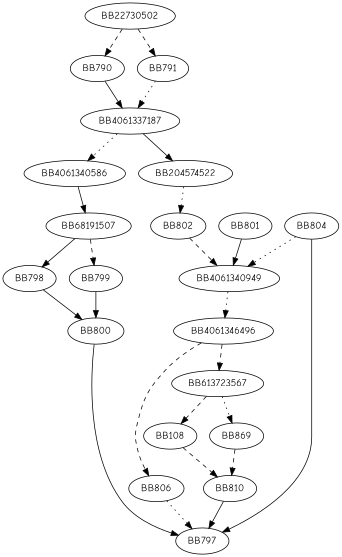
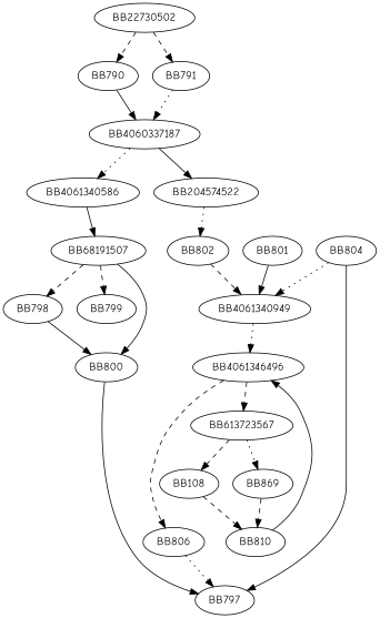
  digraph {
    fontname="Comic Neue"
    node [fontname="Comic Neue"]
    edge [fontname="Comic Neue" style=dashed]
    BB22730502
    BB790
    BB791
-   BB4061337187
+   BB4061337187 [label=BB4060337187]
    BB4061340586
    BB204574522
    BB68191507
    BB802
    BB798
    BB799
    BB801
    BB4061340949
    BB800
    BB797
    n15 [label=BB4061346496]
    BB804
    BB806
    BB613723567
    n19 [label=BB108]
    n20 [label=BB869]
    BB810
    BB22730502 -> BB790
    BB22730502 -> BB791
    BB790 -> BB4061337187 [style=solid]
    BB791 -> BB4061337187 [style=dotted]
    BB4061337187 -> BB4061340586 [style=dotted]
    BB4061337187 -> BB204574522 [style=solid]
    BB4061340586 -> BB68191507 [style=solid]
    BB204574522 -> BB802 [style=dotted]
-   BB68191507 -> BB798 [style=solid]
+   BB68191507 -> BB798
    BB68191507 -> BB799
    BB802 -> BB4061340949
    BB798 -> BB800 [style=solid]
-   BB799 -> BB800 [style=solid]
+   BB68191507 -> BB800 [style=solid]
    BB801 -> BB4061340949 [style=solid]
    BB4061340949 -> n15 [style=dotted]
    BB800 -> BB797 [style=solid]
    n15 -> BB806
    n15 -> BB613723567
    BB804 -> BB4061340949 [style=dotted]
    BB804 -> BB797 [style=solid]
    BB806 -> BB797 [style=dotted]
    BB613723567 -> n19
    BB613723567 -> n20 [style=dotted]
    n19 -> BB810
    n20 -> BB810
-   BB810 -> BB797 [style=solid]
+   BB810 -> n15 [style=solid]
  }
